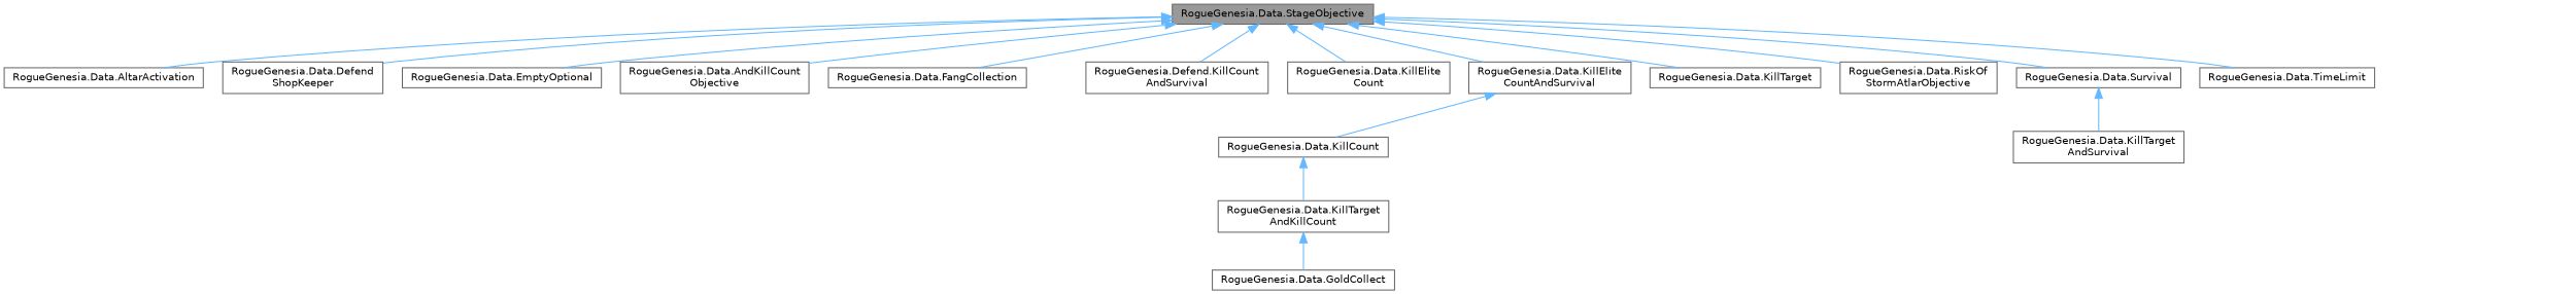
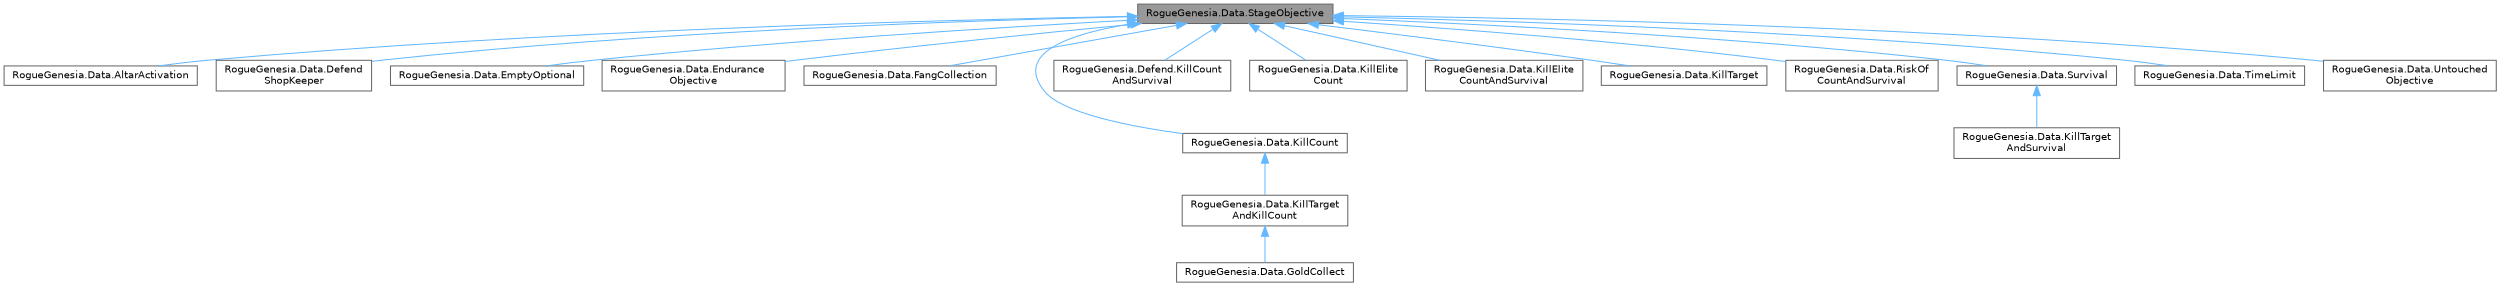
  digraph {
    rankdir=TB
    node [color=gray40 fillcolor=white fontname=Helvetica fontsize=10 shape=box style=filled]
    edge [color=steelblue1 dir=back fontname=Helvetica fontsize=10 labelfontname=Helvetica labelfontsize=10 style=solid]
    n1 [fillcolor=grey60 fontcolor=black height=0.2 label="RogueGenesia.Data.StageObjective" width=0.4]
    n2 [height=0.2 label="RogueGenesia.Data.AltarActivation" width=0.4]
    n3 [height=0.2 label="RogueGenesia.Data.Defend\lShopKeeper" width=0.4]
    n4 [height=0.2 label="RogueGenesia.Data.EmptyOptional" width=0.4]
-   n5 [height=0.2 label="RogueGenesia.Data.AndKillCount\lObjective" width=0.4]
+   n5 [height=0.2 label="RogueGenesia.Data.Endurance\lObjective" width=0.4]
    n6 [height=0.2 label="RogueGenesia.Data.FangCollection" width=0.4]
    n7 [height=0.2 label="RogueGenesia.Data.KillCount" width=0.4]
    n8 [height=0.2 label="RogueGenesia.Defend.KillCount\lAndSurvival" width=0.4]
    n9 [height=0.2 label="RogueGenesia.Data.KillElite\lCount" width=0.4]
    n10 [height=0.2 label="RogueGenesia.Data.KillElite\lCountAndSurvival" width=0.4]
    n11 [height=0.2 label="RogueGenesia.Data.KillTarget" width=0.4]
-   n12 [height=0.2 label="RogueGenesia.Data.RiskOf\lStormAtlarObjective" width=0.4]
+   n12 [height=0.2 label="RogueGenesia.Data.RiskOf\lCountAndSurvival" width=0.4]
    n13 [height=0.2 label="RogueGenesia.Data.Survival" width=0.4]
    n14 [height=0.2 label="RogueGenesia.Data.TimeLimit" width=0.4]
+   n15 [height=0.2 label="RogueGenesia.Data.Untouched\lObjective" width=0.4]
    n16 [height=0.2 label="RogueGenesia.Data.GoldCollect" width=0.4]
    n17 [height=0.2 label="RogueGenesia.Data.KillTarget\lAndKillCount" width=0.4]
    n18 [height=0.2 label="RogueGenesia.Data.KillTarget\lAndSurvival" width=0.4]
    n1 -> n2
    n1 -> n3
    n1 -> n4
    n1 -> n5
    n1 -> n6
-   n10 -> n7
+   n1 -> n7
    n1 -> n8
    n1 -> n9
    n1 -> n10
    n1 -> n11
    n1 -> n12
    n1 -> n13
    n1 -> n14
+   n1 -> n15
    n7 -> n17
    n13 -> n18
    n17 -> n16
  }
